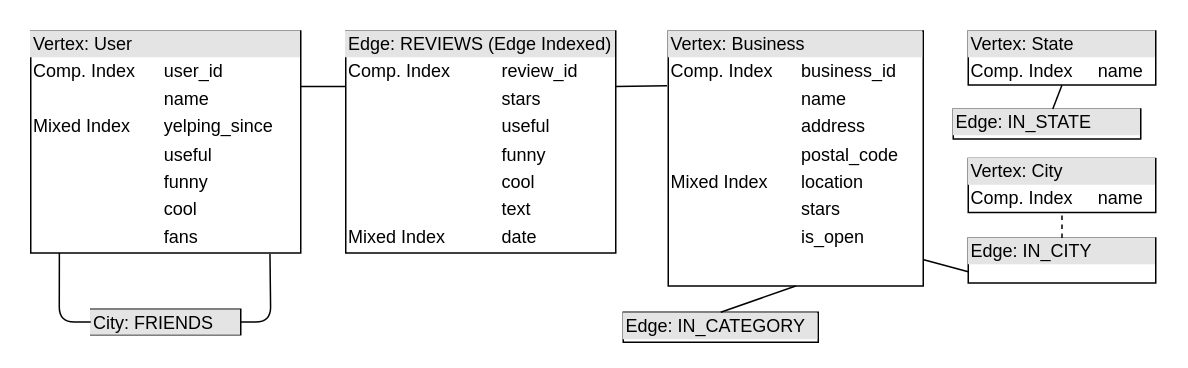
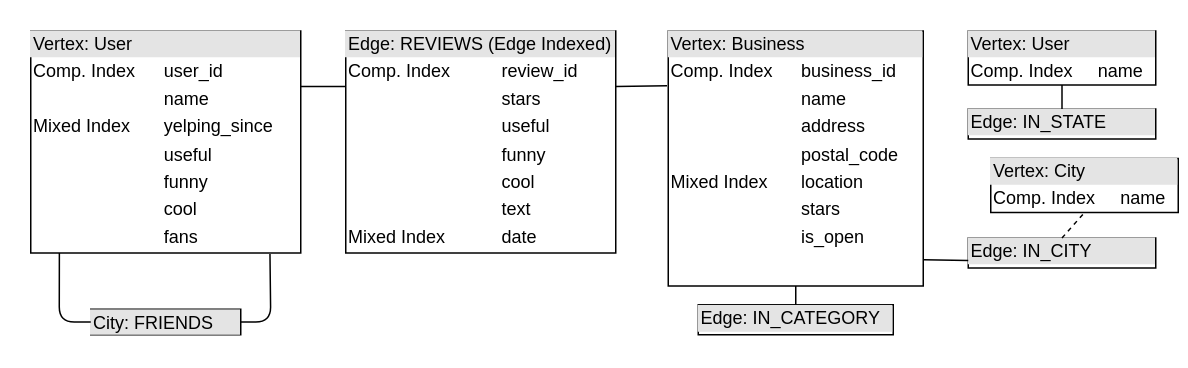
  <mxCell id="0" />
  <mxCell id="1" parent="0" />
  <mxCell id="2" value="&lt;div style=&quot;box-sizing: border-box ; width: 100% ; background: #e4e4e4 ; padding: 2px&quot;&gt;Edge: REVIEWS (Edge Indexed)&lt;/div&gt;&lt;table style=&quot;width: 100% ; font-size: 1em&quot; cellpadding=&quot;2&quot; cellspacing=&quot;0&quot;&gt;&lt;tbody&gt;&lt;tr&gt;&lt;td&gt;Comp. Index&lt;/td&gt;&lt;td&gt;review_id&lt;/td&gt;&lt;/tr&gt;&lt;tr&gt;&lt;td&gt;&lt;br&gt;&lt;/td&gt;&lt;td&gt;stars&lt;/td&gt;&lt;/tr&gt;&lt;tr&gt;&lt;td&gt;&lt;br&gt;&lt;/td&gt;&lt;td&gt;useful&lt;/td&gt;&lt;/tr&gt;&lt;tr&gt;&lt;td&gt;&lt;br&gt;&lt;/td&gt;&lt;td&gt;funny&lt;/td&gt;&lt;/tr&gt;&lt;tr&gt;&lt;td&gt;&lt;br&gt;&lt;/td&gt;&lt;td&gt;cool&lt;/td&gt;&lt;/tr&gt;&lt;tr&gt;&lt;td&gt;&lt;br&gt;&lt;/td&gt;&lt;td&gt;text&lt;/td&gt;&lt;/tr&gt;&lt;tr&gt;&lt;td&gt;Mixed Index&lt;/td&gt;&lt;td&gt;date&lt;/td&gt;&lt;/tr&gt;&lt;/tbody&gt;&lt;/table&gt;" style="verticalAlign=top;align=left;overflow=fill;html=1;" parent="1" vertex="1"><mxGeometry x="230" y="20" width="180" height="148" as="geometry" /></mxCell>
  <mxCell id="3" value="&lt;div style=&quot;box-sizing: border-box ; width: 100% ; background: #e4e4e4 ; padding: 2px&quot;&gt;Vertex: Business&lt;/div&gt;&lt;table style=&quot;width: 100% ; font-size: 1em&quot; cellpadding=&quot;2&quot; cellspacing=&quot;0&quot;&gt;&lt;tbody&gt;&lt;tr&gt;&lt;td&gt;Comp. Index&lt;/td&gt;&lt;td&gt;business_id&lt;/td&gt;&lt;/tr&gt;&lt;tr&gt;&lt;td&gt;&lt;br&gt;&lt;/td&gt;&lt;td&gt;name&lt;/td&gt;&lt;/tr&gt;&lt;tr&gt;&lt;td&gt;&lt;br&gt;&lt;/td&gt;&lt;td&gt;address&lt;/td&gt;&lt;/tr&gt;&lt;tr&gt;&lt;td&gt;&lt;br&gt;&lt;/td&gt;&lt;td&gt;postal_code&lt;/td&gt;&lt;/tr&gt;&lt;tr&gt;&lt;td&gt;Mixed Index&lt;/td&gt;&lt;td&gt;location&lt;/td&gt;&lt;/tr&gt;&lt;tr&gt;&lt;td&gt;&lt;br&gt;&lt;/td&gt;&lt;td&gt;stars&lt;/td&gt;&lt;/tr&gt;&lt;tr&gt;&lt;td&gt;&lt;br&gt;&lt;/td&gt;&lt;td&gt;is_open&lt;/td&gt;&lt;/tr&gt;&lt;/tbody&gt;&lt;/table&gt;" style="verticalAlign=top;align=left;overflow=fill;html=1;" parent="1" vertex="1"><mxGeometry x="445" y="20" width="170" height="170" as="geometry" /></mxCell>
  <mxCell id="4" value="&lt;div style=&quot;box-sizing: border-box ; width: 100% ; background: #e4e4e4 ; padding: 2px&quot;&gt;City: FRIENDS&lt;/div&gt;&lt;table style=&quot;width: 100% ; font-size: 1em&quot; cellpadding=&quot;2&quot; cellspacing=&quot;0&quot;&gt;&lt;tbody&gt;&lt;/tbody&gt;&lt;/table&gt;" style="verticalAlign=top;align=left;overflow=fill;html=1;" parent="1" vertex="1"><mxGeometry x="60" y="205.5" width="100" height="17" as="geometry" /></mxCell>
  <mxCell id="5" value="&lt;div style=&quot;box-sizing: border-box ; width: 100% ; background: #e4e4e4 ; padding: 2px&quot;&gt;Vertex: User&lt;/div&gt;&lt;table style=&quot;width: 100% ; font-size: 1em&quot; cellpadding=&quot;2&quot; cellspacing=&quot;0&quot;&gt;&lt;tbody&gt;&lt;tr&gt;&lt;td&gt;Comp. Index&lt;/td&gt;&lt;td&gt;user_id&lt;/td&gt;&lt;/tr&gt;&lt;tr&gt;&lt;td&gt;&lt;br&gt;&lt;/td&gt;&lt;td&gt;name&lt;/td&gt;&lt;/tr&gt;&lt;tr&gt;&lt;td&gt;Mixed Index&lt;/td&gt;&lt;td&gt;yelping_since&lt;/td&gt;&lt;/tr&gt;&lt;tr&gt;&lt;td&gt;&lt;br&gt;&lt;/td&gt;&lt;td&gt;useful&lt;/td&gt;&lt;/tr&gt;&lt;tr&gt;&lt;td&gt;&lt;br&gt;&lt;/td&gt;&lt;td&gt;funny&lt;/td&gt;&lt;/tr&gt;&lt;tr&gt;&lt;td&gt;&lt;br&gt;&lt;/td&gt;&lt;td&gt;cool&lt;/td&gt;&lt;/tr&gt;&lt;tr&gt;&lt;td&gt;&lt;br&gt;&lt;/td&gt;&lt;td&gt;fans&lt;/td&gt;&lt;/tr&gt;&lt;/tbody&gt;&lt;/table&gt;" style="verticalAlign=top;align=left;overflow=fill;html=1;" parent="1" vertex="1"><mxGeometry x="20" y="20" width="180" height="148" as="geometry" /></mxCell>
- <mxCell id="6" value="&lt;div style=&quot;box-sizing: border-box ; width: 100% ; background: #e4e4e4 ; padding: 2px&quot;&gt;Vertex: City&lt;/div&gt;&lt;table style=&quot;width: 100% ; font-size: 1em&quot; cellpadding=&quot;2&quot; cellspacing=&quot;0&quot;&gt;&lt;tbody&gt;&lt;tr&gt;&lt;td&gt;Comp. Index&lt;/td&gt;&lt;td&gt;name&lt;/td&gt;&lt;/tr&gt;&lt;tr&gt;&lt;td&gt;&lt;/td&gt;&lt;td&gt;&lt;br&gt;&lt;/td&gt;&lt;/tr&gt;&lt;/tbody&gt;&lt;/table&gt;" style="verticalAlign=top;align=left;overflow=fill;html=1;" parent="1" vertex="1"><mxGeometry x="645" y="105" width="125" height="36" as="geometry" /></mxCell>
- <mxCell id="7" value="&lt;div style=&quot;box-sizing: border-box ; width: 100% ; background: #e4e4e4 ; padding: 2px&quot;&gt;Edge: IN_CATEGORY&lt;/div&gt;&lt;table style=&quot;width: 100% ; font-size: 1em&quot; cellpadding=&quot;2&quot; cellspacing=&quot;0&quot;&gt;&lt;tbody&gt;&lt;/tbody&gt;&lt;/table&gt;" style="verticalAlign=top;align=left;overflow=fill;html=1;" parent="1" vertex="1"><mxGeometry x="415" y="207.5" width="130" height="20" as="geometry" /></mxCell>
- <mxCell id="8" value="&lt;div style=&quot;box-sizing: border-box ; width: 100% ; background: #e4e4e4 ; padding: 2px&quot;&gt;Vertex: State&lt;/div&gt;&lt;table style=&quot;width: 100% ; font-size: 1em&quot; cellpadding=&quot;2&quot; cellspacing=&quot;0&quot;&gt;&lt;tbody&gt;&lt;tr&gt;&lt;td&gt;Comp. Index&lt;/td&gt;&lt;td&gt;name&lt;/td&gt;&lt;/tr&gt;&lt;tr&gt;&lt;td&gt;&lt;/td&gt;&lt;td&gt;&lt;br&gt;&lt;/td&gt;&lt;/tr&gt;&lt;/tbody&gt;&lt;/table&gt;" style="verticalAlign=top;align=left;overflow=fill;html=1;" parent="1" vertex="1"><mxGeometry x="645" y="20" width="125" height="36" as="geometry" /></mxCell>
+ <mxCell id="6" value="&lt;div style=&quot;box-sizing: border-box ; width: 100% ; background: #e4e4e4 ; padding: 2px&quot;&gt;Vertex: City&lt;/div&gt;&lt;table style=&quot;width: 100% ; font-size: 1em&quot; cellpadding=&quot;2&quot; cellspacing=&quot;0&quot;&gt;&lt;tbody&gt;&lt;tr&gt;&lt;td&gt;Comp. Index&lt;/td&gt;&lt;td&gt;name&lt;/td&gt;&lt;/tr&gt;&lt;tr&gt;&lt;td&gt;&lt;/td&gt;&lt;td&gt;&lt;br&gt;&lt;/td&gt;&lt;/tr&gt;&lt;/tbody&gt;&lt;/table&gt;" style="verticalAlign=top;align=left;overflow=fill;html=1;" parent="1" vertex="1"><mxGeometry x="660" y="105" width="125" height="36" as="geometry" /></mxCell>
+ <mxCell id="7" value="&lt;div style=&quot;box-sizing: border-box ; width: 100% ; background: #e4e4e4 ; padding: 2px&quot;&gt;Edge: IN_CATEGORY&lt;/div&gt;&lt;table style=&quot;width: 100% ; font-size: 1em&quot; cellpadding=&quot;2&quot; cellspacing=&quot;0&quot;&gt;&lt;tbody&gt;&lt;/tbody&gt;&lt;/table&gt;" style="verticalAlign=top;align=left;overflow=fill;html=1;" parent="1" vertex="1"><mxGeometry x="465" y="202.5" width="130" height="20" as="geometry" /></mxCell>
+ <mxCell id="8" value="&lt;div style=&quot;box-sizing: border-box ; width: 100% ; background: #e4e4e4 ; padding: 2px&quot;&gt;Vertex: User&lt;/div&gt;&lt;table style=&quot;width: 100% ; font-size: 1em&quot; cellpadding=&quot;2&quot; cellspacing=&quot;0&quot;&gt;&lt;tbody&gt;&lt;tr&gt;&lt;td&gt;Comp. Index&lt;/td&gt;&lt;td&gt;name&lt;/td&gt;&lt;/tr&gt;&lt;tr&gt;&lt;td&gt;&lt;/td&gt;&lt;td&gt;&lt;br&gt;&lt;/td&gt;&lt;/tr&gt;&lt;/tbody&gt;&lt;/table&gt;" style="verticalAlign=top;align=left;overflow=fill;html=1;" parent="1" vertex="1"><mxGeometry x="645" y="20" width="125" height="36" as="geometry" /></mxCell>
  <mxCell id="9" value="" style="endArrow=none;html=1;exitX=0;exitY=0.25;exitDx=0;exitDy=0;entryX=1;entryY=0.25;entryDx=0;entryDy=0;" parent="1" source="2" target="5" edge="1"><mxGeometry width="50" height="50" relative="1" as="geometry"><mxPoint x="220" y="95" as="sourcePoint" /><mxPoint x="200" y="95" as="targetPoint" /></mxGeometry></mxCell>
  <mxCell id="10" value="" style="endArrow=none;html=1;exitX=1;exitY=0.5;exitDx=0;exitDy=0;entryX=0.886;entryY=1.004;entryDx=0;entryDy=0;entryPerimeter=0;" parent="1" source="4" target="5" edge="1"><mxGeometry width="50" height="50" relative="1" as="geometry"><mxPoint x="230" y="550" as="sourcePoint" /><mxPoint x="181" y="168" as="targetPoint" /><Array as="points"><mxPoint x="180" y="214" /></Array></mxGeometry></mxCell>
- <mxCell id="11" value="&lt;div style=&quot;box-sizing: border-box ; width: 100% ; background: #e4e4e4 ; padding: 2px&quot;&gt;Edge: IN_CITY&lt;/div&gt;&lt;table style=&quot;width: 100% ; font-size: 1em&quot; cellpadding=&quot;2&quot; cellspacing=&quot;0&quot;&gt;&lt;tbody&gt;&lt;/tbody&gt;&lt;/table&gt;" style="verticalAlign=top;align=left;overflow=fill;html=1;" parent="1" vertex="1"><mxGeometry x="645" y="158" width="125" height="30" as="geometry" /></mxCell>
- <mxCell id="12" value="&lt;div style=&quot;box-sizing: border-box ; width: 100% ; background: #e4e4e4 ; padding: 2px&quot;&gt;Edge: IN_STATE&lt;/div&gt;&lt;table style=&quot;width: 100% ; font-size: 1em&quot; cellpadding=&quot;2&quot; cellspacing=&quot;0&quot;&gt;&lt;tbody&gt;&lt;/tbody&gt;&lt;/table&gt;" style="verticalAlign=top;align=left;overflow=fill;html=1;" parent="1" vertex="1"><mxGeometry x="635" y="72" width="125" height="20" as="geometry" /></mxCell>
+ <mxCell id="11" value="&lt;div style=&quot;box-sizing: border-box ; width: 100% ; background: #e4e4e4 ; padding: 2px&quot;&gt;Edge: IN_CITY&lt;/div&gt;&lt;table style=&quot;width: 100% ; font-size: 1em&quot; cellpadding=&quot;2&quot; cellspacing=&quot;0&quot;&gt;&lt;tbody&gt;&lt;/tbody&gt;&lt;/table&gt;" style="verticalAlign=top;align=left;overflow=fill;html=1;" parent="1" vertex="1"><mxGeometry x="645" y="158" width="125" height="20" as="geometry" /></mxCell>
+ <mxCell id="12" value="&lt;div style=&quot;box-sizing: border-box ; width: 100% ; background: #e4e4e4 ; padding: 2px&quot;&gt;Edge: IN_STATE&lt;/div&gt;&lt;table style=&quot;width: 100% ; font-size: 1em&quot; cellpadding=&quot;2&quot; cellspacing=&quot;0&quot;&gt;&lt;tbody&gt;&lt;/tbody&gt;&lt;/table&gt;" style="verticalAlign=top;align=left;overflow=fill;html=1;" parent="1" vertex="1"><mxGeometry x="645" y="72" width="125" height="20" as="geometry" /></mxCell>
  <mxCell id="13" value="" style="endArrow=none;html=1;entryX=1.002;entryY=0.897;entryDx=0;entryDy=0;exitX=0;exitY=0.75;exitDx=0;exitDy=0;entryPerimeter=0;" parent="1" source="11" target="3" edge="1"><mxGeometry width="50" height="50" relative="1" as="geometry"><mxPoint x="360" y="550" as="sourcePoint" /><mxPoint x="410" y="500" as="targetPoint" /></mxGeometry></mxCell>
  <mxCell id="14" value="" style="endArrow=none;html=1;exitX=0.5;exitY=0;exitDx=0;exitDy=0;entryX=0.5;entryY=1;entryDx=0;entryDy=0;" parent="1" source="7" target="3" edge="1"><mxGeometry width="50" height="50" relative="1" as="geometry"><mxPoint x="360" y="550" as="sourcePoint" /><mxPoint x="560" y="38" as="targetPoint" /></mxGeometry></mxCell>
  <mxCell id="15" value="" style="endArrow=none;html=1;entryX=0;entryY=0.5;entryDx=0;entryDy=0;exitX=0.106;exitY=1;exitDx=0;exitDy=0;exitPerimeter=0;" edge="1" parent="1" source="5" target="4"><mxGeometry width="50" height="50" relative="1" as="geometry"><mxPoint x="20" y="298" as="sourcePoint" /><mxPoint x="70" y="248" as="targetPoint" /><Array as="points"><mxPoint x="39" y="214" /></Array></mxGeometry></mxCell>
  <mxCell id="16" value="" style="endArrow=none;html=1;exitX=1;exitY=0.25;exitDx=0;exitDy=0;entryX=-0.005;entryY=0.215;entryDx=0;entryDy=0;entryPerimeter=0;" edge="1" parent="1" source="2" target="3"><mxGeometry width="50" height="50" relative="1" as="geometry"><mxPoint x="380" y="105" as="sourcePoint" /><mxPoint x="430" y="18" as="targetPoint" /></mxGeometry></mxCell>
  <mxCell id="17" value="" style="endArrow=none;html=1;entryX=0.5;entryY=1;entryDx=0;entryDy=0;" edge="1" parent="1" source="12" target="8"><mxGeometry width="50" height="50" relative="1" as="geometry"><mxPoint x="360" y="298" as="sourcePoint" /><mxPoint x="410" y="248" as="targetPoint" /></mxGeometry></mxCell>
  <mxCell id="18" value="" style="endArrow=none;html=1;entryX=0.5;entryY=1;entryDx=0;entryDy=0;exitX=0.5;exitY=0;exitDx=0;exitDy=0;dashed=1;" edge="1" parent="1" source="11" target="6"><mxGeometry width="50" height="50" relative="1" as="geometry"><mxPoint x="360" y="298" as="sourcePoint" /><mxPoint x="410" y="248" as="targetPoint" /></mxGeometry></mxCell>
